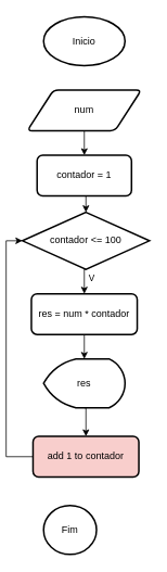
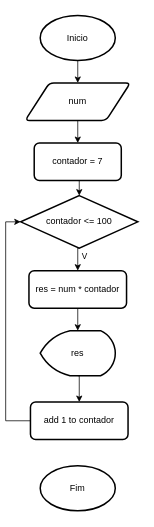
  <mxCell id="0" />
  <mxCell id="1" parent="0" />
+ <mxCell id="2" style="edgeStyle=orthogonalEdgeStyle;rounded=0;orthogonalLoop=1;jettySize=auto;html=1;exitX=0.5;exitY=1;exitDx=0;exitDy=0;exitPerimeter=0;entryX=0.5;entryY=0;entryDx=0;entryDy=0;" parent="1" source="3" target="17" edge="1"><mxGeometry relative="1" as="geometry"><mxPoint x="94.6" y="112" as="targetPoint" /></mxGeometry></mxCell>
  <mxCell id="3" value="Inicio" style="strokeWidth=2;html=1;shape=mxgraph.flowchart.start_1;whiteSpace=wrap;" parent="1" vertex="1"><mxGeometry x="46" y="20" width="100" height="60" as="geometry" /></mxCell>
- <mxCell id="4" value="Fim" style="strokeWidth=2;html=1;shape=mxgraph.flowchart.start_1;whiteSpace=wrap;" parent="1" vertex="1"><mxGeometry x="46" y="620" width="65" height="60" as="geometry" /></mxCell>
+ <mxCell id="4" value="Fim" style="strokeWidth=2;html=1;shape=mxgraph.flowchart.start_1;whiteSpace=wrap;" parent="1" vertex="1"><mxGeometry x="46" y="620" width="100" height="60" as="geometry" /></mxCell>
  <mxCell id="5" style="edgeStyle=orthogonalEdgeStyle;rounded=0;orthogonalLoop=1;jettySize=auto;html=1;exitX=0.5;exitY=1;exitDx=0;exitDy=0;entryX=0.5;entryY=0;entryDx=0;entryDy=0;" parent="1" target="6" edge="1" source="17"><mxGeometry relative="1" as="geometry"><mxPoint x="98" y="160" as="sourcePoint" /></mxGeometry></mxCell>
- <mxCell id="6" value="contador = 1" style="rounded=1;whiteSpace=wrap;html=1;absoluteArcSize=1;arcSize=14;strokeWidth=2;" parent="1" vertex="1"><mxGeometry x="38" y="190" width="116" height="50" as="geometry" /></mxCell>
+ <mxCell id="6" value="contador = 7" style="rounded=1;whiteSpace=wrap;html=1;absoluteArcSize=1;arcSize=14;strokeWidth=2;" parent="1" vertex="1"><mxGeometry x="38" y="190" width="116" height="50" as="geometry" /></mxCell>
  <mxCell id="7" style="edgeStyle=orthogonalEdgeStyle;rounded=0;orthogonalLoop=1;jettySize=auto;html=1;exitX=0.5;exitY=1;exitDx=0;exitDy=0;exitPerimeter=0;entryX=0.5;entryY=0;entryDx=0;entryDy=0;" parent="1" source="9" target="10" edge="1"><mxGeometry relative="1" as="geometry" /></mxCell>
  <mxCell id="8" value="V" style="edgeLabel;html=1;align=center;verticalAlign=middle;resizable=0;points=[];" parent="7" vertex="1" connectable="0"><mxGeometry x="-0.246" y="1" relative="1" as="geometry"><mxPoint x="7" as="offset" /></mxGeometry></mxCell>
  <mxCell id="9" value="contador &amp;lt;= 100" style="strokeWidth=2;html=1;shape=mxgraph.flowchart.decision;whiteSpace=wrap;" parent="1" vertex="1"><mxGeometry x="20" y="260" width="156" height="70" as="geometry" /></mxCell>
  <mxCell id="10" value="res = num * contador" style="rounded=1;whiteSpace=wrap;html=1;absoluteArcSize=1;arcSize=14;strokeWidth=2;" parent="1" vertex="1"><mxGeometry x="31" y="360" width="130" height="50" as="geometry" /></mxCell>
  <mxCell id="11" style="edgeStyle=orthogonalEdgeStyle;rounded=0;orthogonalLoop=1;jettySize=auto;html=1;exitX=0.5;exitY=1;exitDx=0;exitDy=0;exitPerimeter=0;entryX=0.5;entryY=0;entryDx=0;entryDy=0;" parent="1" source="12" target="13" edge="1"><mxGeometry relative="1" as="geometry" /></mxCell>
  <mxCell id="12" value="res" style="strokeWidth=2;html=1;shape=mxgraph.flowchart.display;whiteSpace=wrap;" parent="1" vertex="1"><mxGeometry x="46" y="440" width="100" height="60" as="geometry" /></mxCell>
- <mxCell id="13" value="add 1 to contador" style="rounded=1;whiteSpace=wrap;html=1;absoluteArcSize=1;arcSize=14;strokeWidth=2;fillColor=#f8cecc;" parent="1" vertex="1"><mxGeometry x="33" y="535" width="130" height="50" as="geometry" /></mxCell>
+ <mxCell id="13" value="add 1 to contador" style="rounded=1;whiteSpace=wrap;html=1;absoluteArcSize=1;arcSize=14;strokeWidth=2;" parent="1" vertex="1"><mxGeometry x="33" y="535" width="130" height="50" as="geometry" /></mxCell>
  <mxCell id="14" style="edgeStyle=orthogonalEdgeStyle;rounded=0;orthogonalLoop=1;jettySize=auto;html=1;exitX=0;exitY=0.5;exitDx=0;exitDy=0;entryX=0;entryY=0.5;entryDx=0;entryDy=0;entryPerimeter=0;" parent="1" source="13" target="9" edge="1"><mxGeometry relative="1" as="geometry" /></mxCell>
  <mxCell id="15" style="edgeStyle=orthogonalEdgeStyle;rounded=0;orthogonalLoop=1;jettySize=auto;html=1;exitX=0.5;exitY=1;exitDx=0;exitDy=0;entryX=0.5;entryY=0;entryDx=0;entryDy=0;entryPerimeter=0;" parent="1" source="6" target="9" edge="1"><mxGeometry relative="1" as="geometry" /></mxCell>
  <mxCell id="16" style="edgeStyle=orthogonalEdgeStyle;rounded=0;orthogonalLoop=1;jettySize=auto;html=1;exitX=0.5;exitY=1;exitDx=0;exitDy=0;entryX=0.5;entryY=0;entryDx=0;entryDy=0;entryPerimeter=0;" parent="1" source="10" target="12" edge="1"><mxGeometry relative="1" as="geometry" /></mxCell>
  <mxCell id="17" value="num" style="shape=parallelogram;html=1;strokeWidth=2;perimeter=parallelogramPerimeter;whiteSpace=wrap;rounded=1;arcSize=12;size=0.23;" vertex="1" parent="1"><mxGeometry x="26" y="110" width="140" height="50" as="geometry" /></mxCell>
